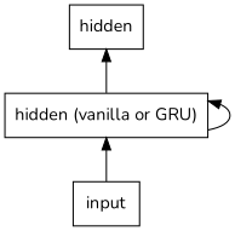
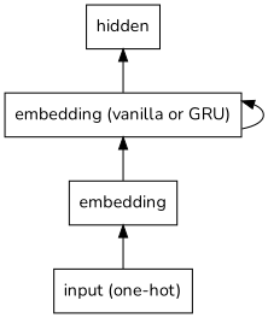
  digraph {
    fontname=Nunito
    rankdir=BT
    node [fontname=Nunito shape=box]
    edge [fontname=Nunito]
-   embedding [label=input]
-   n3 [label="hidden (vanilla or GRU)"]
+   n1 [label="input (one-hot)"]
+   embedding
+   n3 [label="embedding (vanilla or GRU)"]
    n4 [label=hidden]
+   n1 -> embedding
    embedding -> n3
    n3 -> n3
    n3 -> n4
  }
